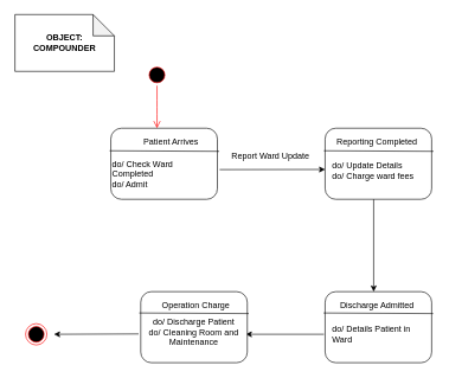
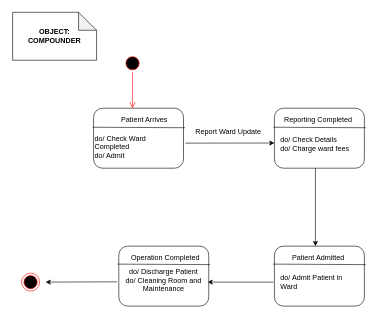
  <mxCell id="0" />
  <mxCell id="1" parent="0" />
  <mxCell id="2" value="&lt;b&gt;OBJECT:&lt;br&gt;COMPOUNDER&lt;br&gt;&lt;/b&gt;" style="shape=note;whiteSpace=wrap;html=1;backgroundOutline=1;darkOpacity=0.05;" vertex="1" parent="1"><mxGeometry x="20" y="20" width="140" height="80" as="geometry" /></mxCell>
  <mxCell id="3" value="" style="rounded=1;whiteSpace=wrap;html=1;" vertex="1" parent="1"><mxGeometry x="155" y="180" width="150" height="100" as="geometry" /></mxCell>
  <mxCell id="4" value="" style="endArrow=none;html=1;exitX=-0.011;exitY=0.317;exitDx=0;exitDy=0;exitPerimeter=0;entryX=1.017;entryY=0.325;entryDx=0;entryDy=0;entryPerimeter=0;" edge="1" parent="1" source="3" target="3"><mxGeometry width="50" height="50" relative="1" as="geometry"><mxPoint x="145" y="218" as="sourcePoint" /><mxPoint x="306" y="218" as="targetPoint" /></mxGeometry></mxCell>
  <mxCell id="5" value="" style="rounded=1;whiteSpace=wrap;html=1;" vertex="1" parent="1"><mxGeometry x="456.65" y="180" width="150" height="100" as="geometry" /></mxCell>
  <mxCell id="6" value="" style="endArrow=none;html=1;exitX=-0.011;exitY=0.317;exitDx=0;exitDy=0;exitPerimeter=0;entryX=1.017;entryY=0.325;entryDx=0;entryDy=0;entryPerimeter=0;" edge="1" parent="1" source="5" target="5"><mxGeometry width="50" height="50" relative="1" as="geometry"><mxPoint x="446.65" y="218" as="sourcePoint" /><mxPoint x="607.65" y="218" as="targetPoint" /></mxGeometry></mxCell>
  <mxCell id="7" value="Patient Arrives" style="text;html=1;strokeColor=none;fillColor=none;align=center;verticalAlign=middle;whiteSpace=wrap;rounded=0;" vertex="1" parent="1"><mxGeometry x="195" y="190" width="90" height="20" as="geometry" /></mxCell>
  <mxCell id="8" value="do/ Check Ward Completed&lt;br&gt;do/ Admit" style="text;html=1;strokeColor=none;fillColor=none;align=left;verticalAlign=middle;whiteSpace=wrap;rounded=0;" vertex="1" parent="1"><mxGeometry x="155" y="220" width="140" height="50" as="geometry" /></mxCell>
  <mxCell id="9" value="" style="endArrow=classic;html=1;exitX=1.021;exitY=0.582;exitDx=0;exitDy=0;exitPerimeter=0;" edge="1" parent="1" source="3"><mxGeometry width="50" height="50" relative="1" as="geometry"><mxPoint x="385" y="260" as="sourcePoint" /><mxPoint x="456.65" y="238.024" as="targetPoint" /></mxGeometry></mxCell>
  <mxCell id="10" value="Reporting Completed" style="text;html=1;strokeColor=none;fillColor=none;align=center;verticalAlign=middle;whiteSpace=wrap;rounded=0;" vertex="1" parent="1"><mxGeometry x="455" y="190" width="150" height="20" as="geometry" /></mxCell>
  <mxCell id="11" value="Report Ward Update" style="text;html=1;strokeColor=none;fillColor=none;align=center;verticalAlign=middle;whiteSpace=wrap;rounded=0;" vertex="1" parent="1"><mxGeometry x="315" y="210" width="130" height="20" as="geometry" /></mxCell>
- <mxCell id="12" value="do/ Update Details&lt;br&gt;do/ Charge ward fees" style="text;html=1;strokeColor=none;fillColor=none;align=left;verticalAlign=middle;whiteSpace=wrap;rounded=0;" vertex="1" parent="1"><mxGeometry x="465" y="210" width="130" height="60" as="geometry" /></mxCell>
+ <mxCell id="12" value="do/ Check Details&lt;br&gt;do/ Charge ward fees" style="text;html=1;strokeColor=none;fillColor=none;align=left;verticalAlign=middle;whiteSpace=wrap;rounded=0;" vertex="1" parent="1"><mxGeometry x="465" y="210" width="130" height="60" as="geometry" /></mxCell>
  <mxCell id="13" value="" style="endArrow=classic;html=1;" edge="1" parent="1"><mxGeometry width="50" height="50" relative="1" as="geometry"><mxPoint x="525" y="280" as="sourcePoint" /><mxPoint x="525" y="410" as="targetPoint" /></mxGeometry></mxCell>
  <mxCell id="14" value="" style="rounded=1;whiteSpace=wrap;html=1;" vertex="1" parent="1"><mxGeometry x="456.65" y="410" width="150" height="100" as="geometry" /></mxCell>
- <mxCell id="15" value="Discharge Admitted" style="text;html=1;strokeColor=none;fillColor=none;align=center;verticalAlign=middle;whiteSpace=wrap;rounded=0;" vertex="1" parent="1"><mxGeometry x="455" y="420" width="150" height="20" as="geometry" /></mxCell>
- <mxCell id="16" value="do/ Details Patient in Ward" style="text;html=1;strokeColor=none;fillColor=none;align=left;verticalAlign=middle;whiteSpace=wrap;rounded=0;" vertex="1" parent="1"><mxGeometry x="465" y="440" width="130" height="60" as="geometry" /></mxCell>
+ <mxCell id="15" value="Patient Admitted" style="text;html=1;strokeColor=none;fillColor=none;align=center;verticalAlign=middle;whiteSpace=wrap;rounded=0;" vertex="1" parent="1"><mxGeometry x="455" y="420" width="150" height="20" as="geometry" /></mxCell>
+ <mxCell id="16" value="do/ Admit Patient in Ward" style="text;html=1;strokeColor=none;fillColor=none;align=left;verticalAlign=middle;whiteSpace=wrap;rounded=0;" vertex="1" parent="1"><mxGeometry x="465" y="440" width="130" height="60" as="geometry" /></mxCell>
  <mxCell id="17" value="" style="endArrow=none;html=1;exitX=-0.011;exitY=0.317;exitDx=0;exitDy=0;exitPerimeter=0;entryX=1.017;entryY=0.325;entryDx=0;entryDy=0;entryPerimeter=0;" edge="1" parent="1"><mxGeometry width="50" height="50" relative="1" as="geometry"><mxPoint x="454.55" y="440" as="sourcePoint" /><mxPoint x="608.75" y="440.8" as="targetPoint" /></mxGeometry></mxCell>
  <mxCell id="18" value="" style="endArrow=classic;html=1;" edge="1" parent="1"><mxGeometry width="50" height="50" relative="1" as="geometry"><mxPoint x="455" y="470" as="sourcePoint" /><mxPoint x="345" y="470" as="targetPoint" /></mxGeometry></mxCell>
  <mxCell id="19" value="&lt;br&gt;do/ Discharge Patient&lt;br&gt;do/ Cleaning Room and Maintenance" style="rounded=1;whiteSpace=wrap;html=1;" vertex="1" parent="1"><mxGeometry x="197.1" y="410" width="150" height="100" as="geometry" /></mxCell>
  <mxCell id="20" value="" style="endArrow=none;html=1;exitX=-0.011;exitY=0.317;exitDx=0;exitDy=0;exitPerimeter=0;entryX=1.017;entryY=0.325;entryDx=0;entryDy=0;entryPerimeter=0;" edge="1" parent="1"><mxGeometry width="50" height="50" relative="1" as="geometry"><mxPoint x="195" y="440" as="sourcePoint" /><mxPoint x="349.2" y="440.8" as="targetPoint" /></mxGeometry></mxCell>
- <mxCell id="21" value="Operation Charge" style="text;html=1;strokeColor=none;fillColor=none;align=center;verticalAlign=middle;whiteSpace=wrap;rounded=0;" vertex="1" parent="1"><mxGeometry x="215" y="420" width="120" height="20" as="geometry" /></mxCell>
+ <mxCell id="21" value="Operation Completed" style="text;html=1;strokeColor=none;fillColor=none;align=center;verticalAlign=middle;whiteSpace=wrap;rounded=0;" vertex="1" parent="1"><mxGeometry x="215" y="420" width="120" height="20" as="geometry" /></mxCell>
  <mxCell id="22" value="" style="ellipse;html=1;shape=startState;fillColor=#000000;strokeColor=#ff0000;align=left;" vertex="1" parent="1"><mxGeometry x="205" y="90" width="30" height="30" as="geometry" /></mxCell>
  <mxCell id="23" value="" style="edgeStyle=orthogonalEdgeStyle;html=1;verticalAlign=bottom;endArrow=open;endSize=8;strokeColor=#ff0000;" edge="1" source="22" parent="1"><mxGeometry relative="1" as="geometry"><mxPoint x="220" y="180" as="targetPoint" /></mxGeometry></mxCell>
  <mxCell id="24" value="" style="ellipse;html=1;shape=endState;fillColor=#000000;strokeColor=#ff0000;align=left;" vertex="1" parent="1"><mxGeometry x="35" y="455" width="30" height="30" as="geometry" /></mxCell>
  <mxCell id="25" value="" style="endArrow=classic;html=1;exitX=-0.02;exitY=0.595;exitDx=0;exitDy=0;exitPerimeter=0;" edge="1" parent="1" source="19"><mxGeometry width="50" height="50" relative="1" as="geometry"><mxPoint x="285" y="440" as="sourcePoint" /><mxPoint x="75" y="470" as="targetPoint" /></mxGeometry></mxCell>
